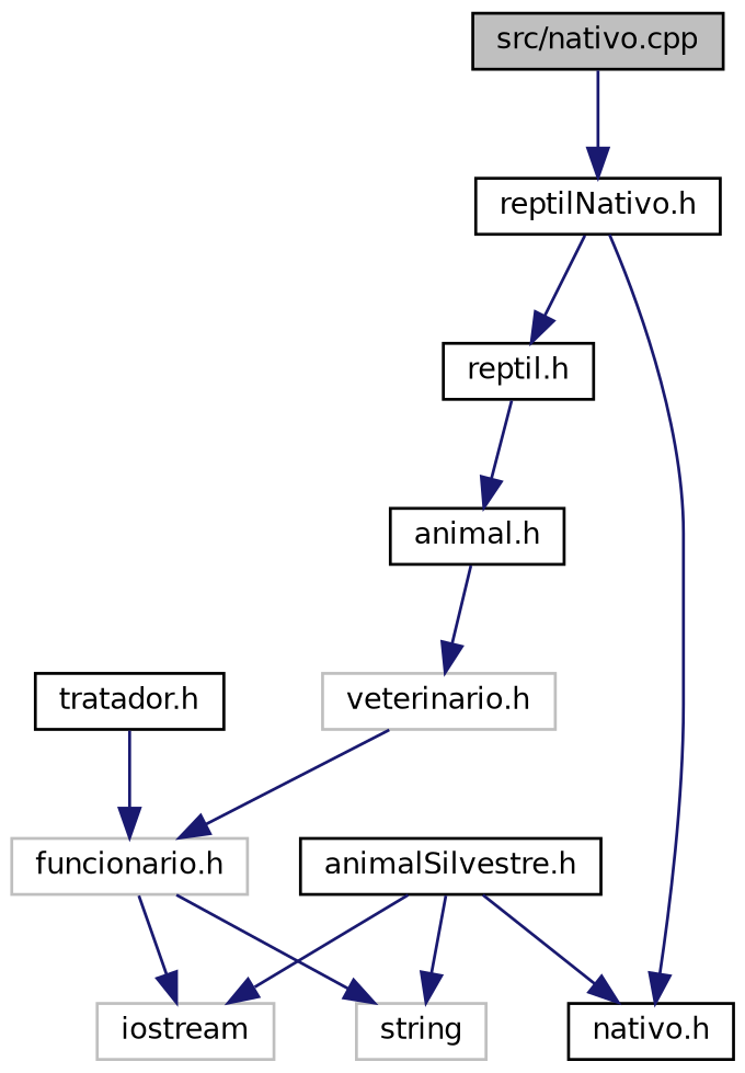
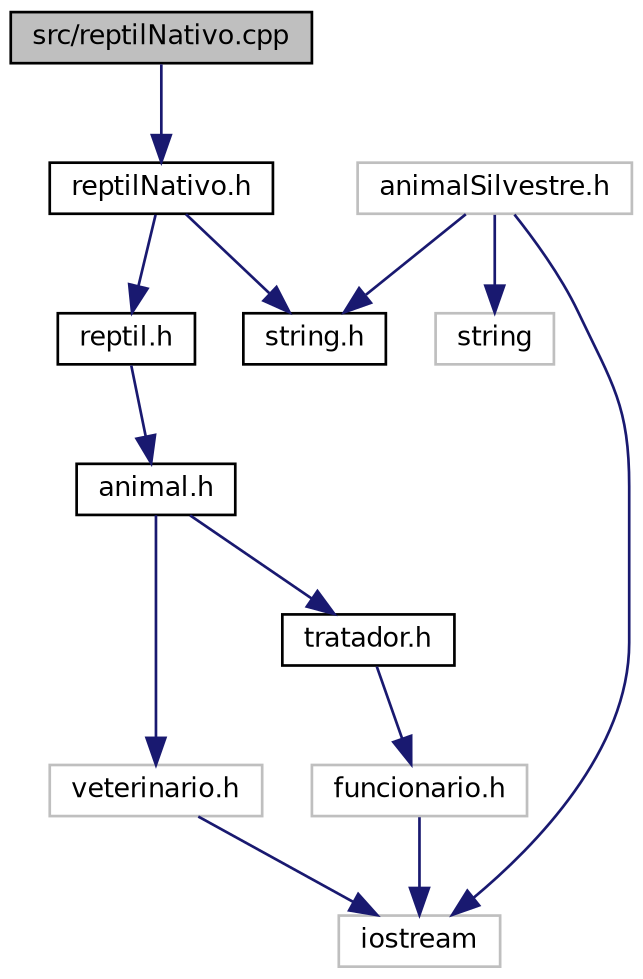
  digraph {
    node [color=black fillcolor=white fontname=Helvetica fontsize=10 shape=record style=filled]
    edge [color=midnightblue fontname=Helvetica fontsize=10 labelfontname=Helvetica labelfontsize=10 style=solid]
-   n1 [fillcolor=grey75 fontcolor=black height=0.2 label="src/nativo.cpp" width=0.4]
+   n1 [fillcolor=grey75 fontcolor=black height=0.2 label="src/reptilNativo.cpp" width=0.4]
    n2 [height=0.2 label="reptilNativo.h" width=0.4]
    n3 [height=0.2 label="reptil.h" width=0.4]
-   n4 [height=0.2 label="nativo.h" width=0.4]
+   n4 [height=0.2 label="string.h" width=0.4]
    n5 [height=0.2 label="animal.h" width=0.4]
    n6 [color=grey75 height=0.2 label="veterinario.h" width=0.4]
    n7 [height=0.2 label="tratador.h" width=0.4]
    n8 [color=grey75 height=0.2 label="funcionario.h" width=0.4]
    n9 [color=grey75 height=0.2 label=string width=0.4]
    n10 [color=grey75 height=0.2 label=iostream width=0.4]
-   n11 [height=0.2 label="animalSilvestre.h" width=0.4]
+   n11 [color=grey75 height=0.2 label="animalSilvestre.h" width=0.4]
    n1 -> n2
    n2 -> n3
    n2 -> n4
    n3 -> n5
    n5 -> n6
-   n6 -> n8
+   n5 -> n7
+   n6 -> n10
    n7 -> n8
-   n8 -> n9
    n8 -> n10
    n11 -> n4
    n11 -> n9
    n11 -> n10
  }
